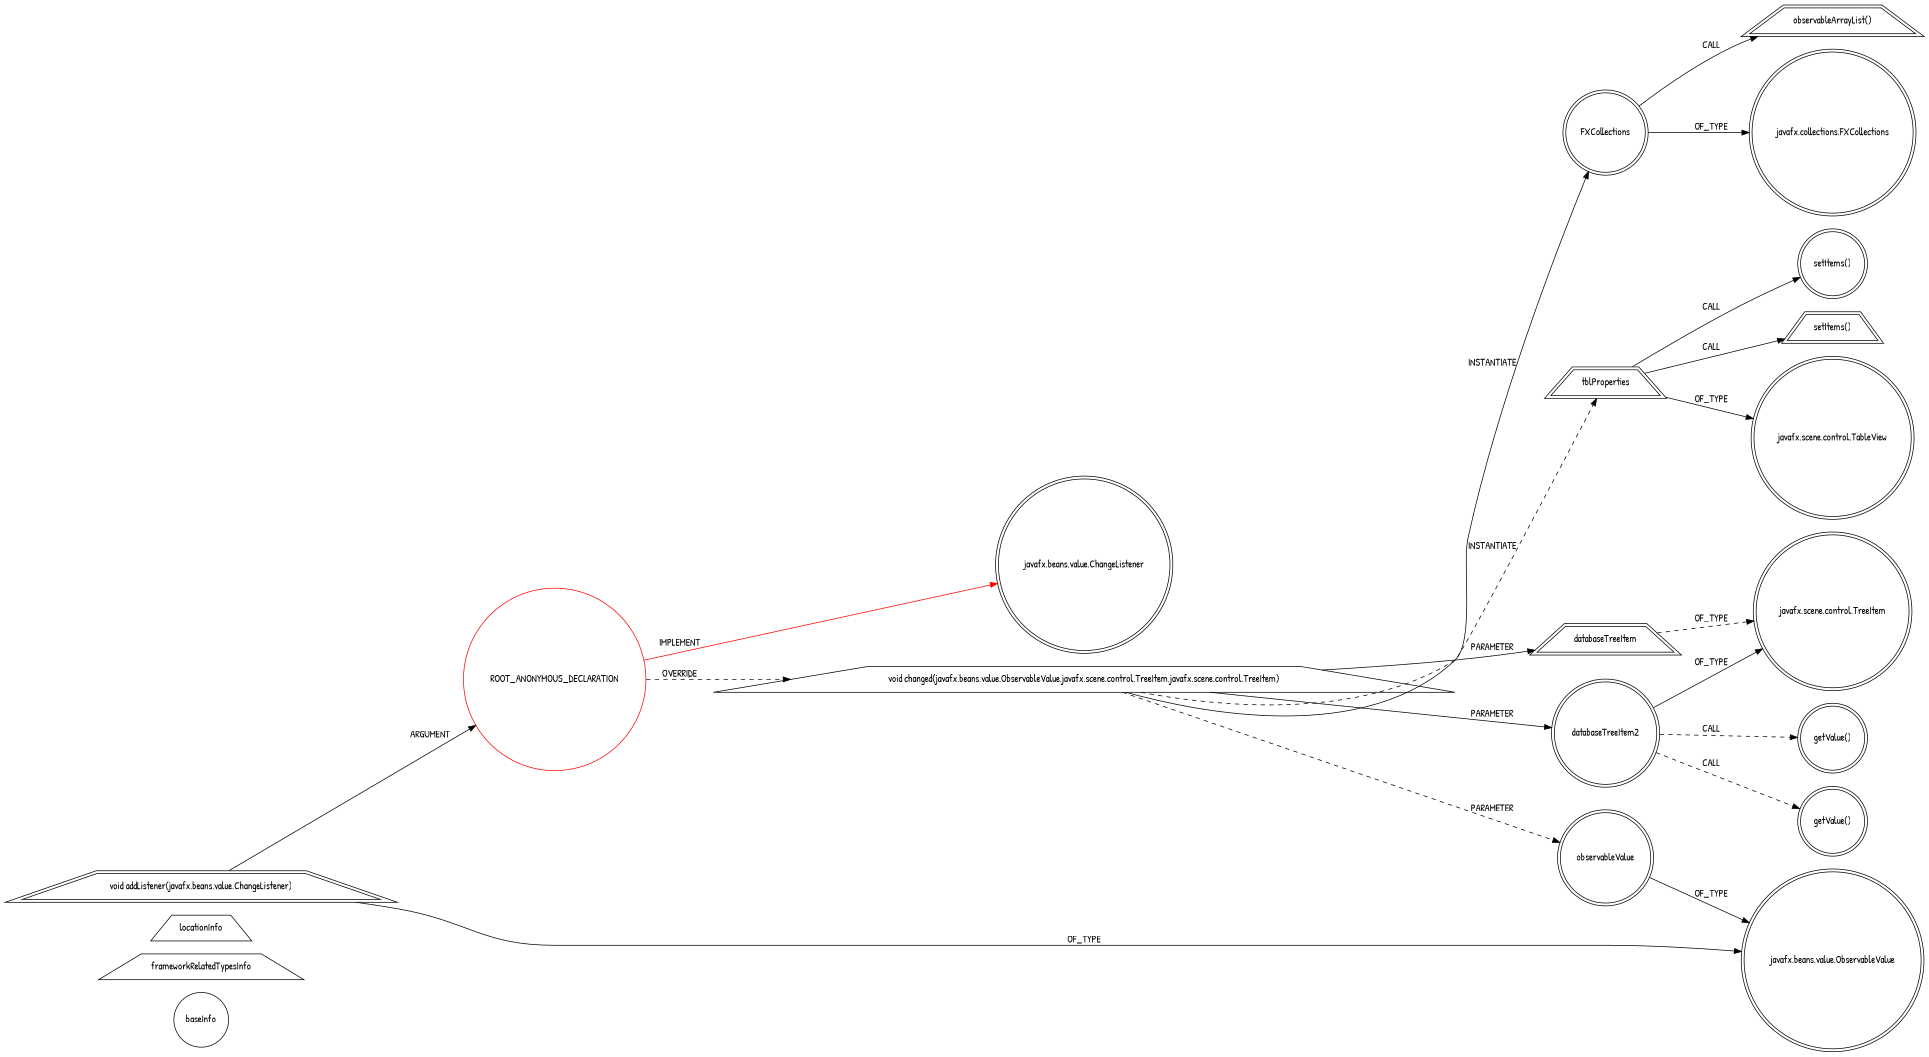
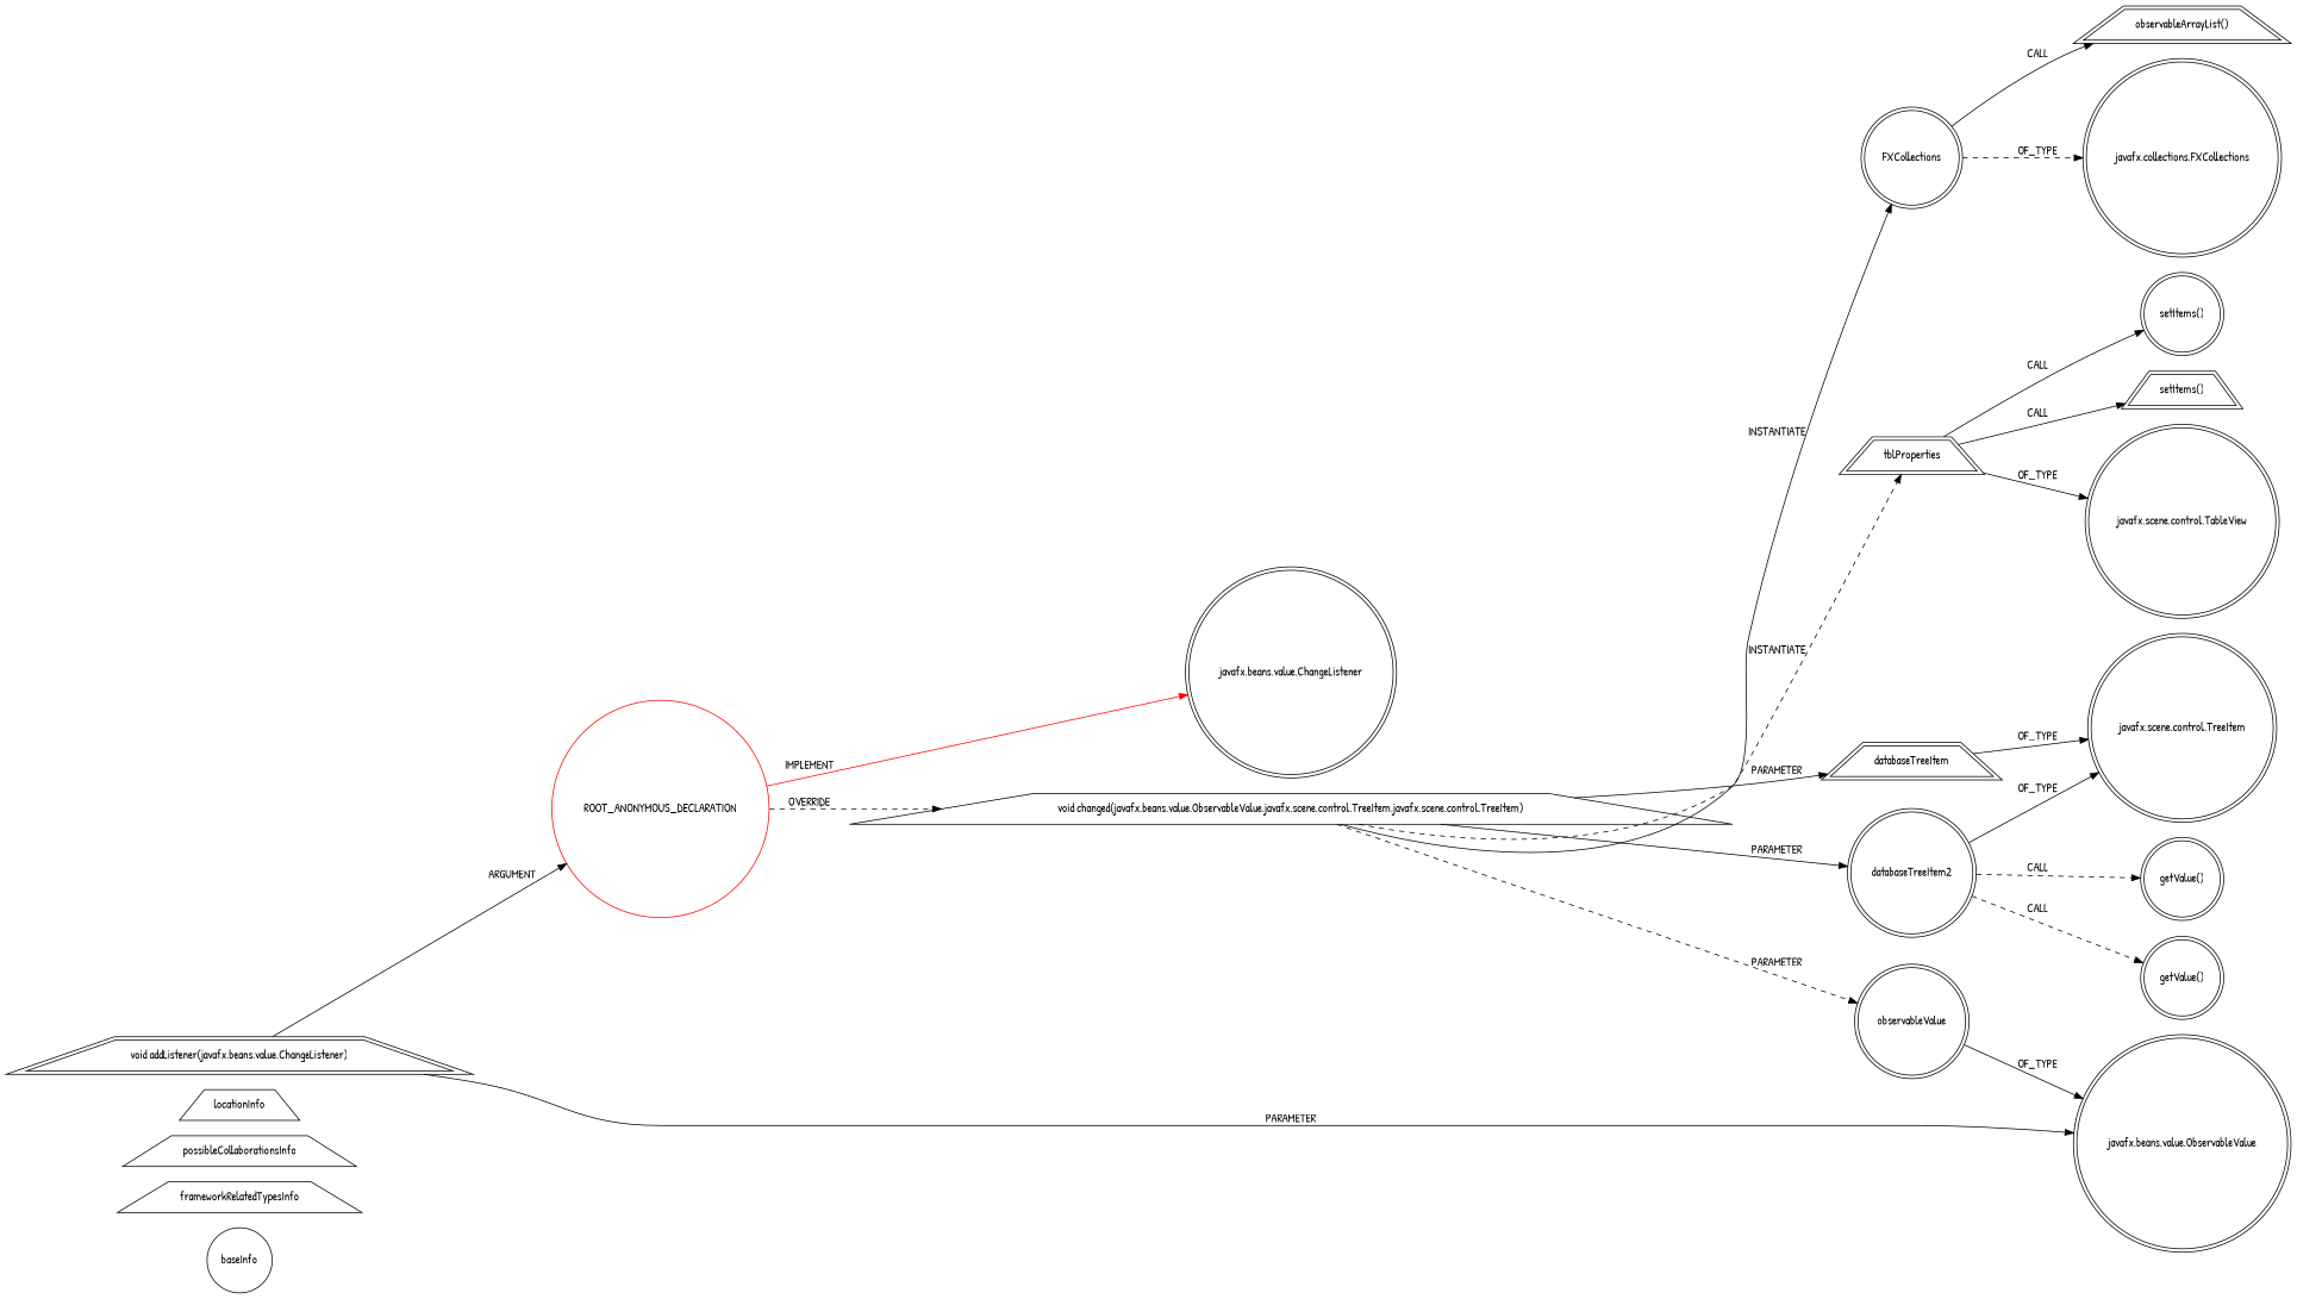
  digraph {
    fontname="Patrick Hand"
    rankdir=LR
    node [fontname="Patrick Hand" shape=circle isFrameworkType=true vertexType=INSIDE_CALL peripheries=2]
    edge [fontname="Patrick Hand" style=solid]
    baseInfo [category=extension_graph graphId=1067 isAnonymous=true possibleRelation=false isFrameworkType="" vertexType="" peripheries=""]
    frameworkRelatedTypesInfo [0="javafx.beans.value.ChangeListener" shape=trapezium isFrameworkType="" vertexType="" peripheries=""]
+   possibleCollaborationsInfo [shape=trapezium isFrameworkType="" vertexType="" peripheries=""]
    locationInfo [contextSignature="void initialize()" filePath="/Orlando80-mongo_management_studio/mongo_management_studio-master/src/Presentation/Controllers/mainController.java" graphId=1067 projectName="Orlando80-mongo_management_studio" shape=trapezium isFrameworkType="" vertexType="" peripheries=""]
    n5 [color=red isFrameworkType=false label=ROOT_ANONYMOUS_DECLARATION vertexType=ROOT_ANONYMOUS_DECLARATION peripheries=""]
    n6 [label="javafx.beans.value.ChangeListener" vertexType=FRAMEWORK_INTERFACE_TYPE]
    n7 [isFrameworkType=false label="void changed(javafx.beans.value.ObservableValue,javafx.scene.control.TreeItem,javafx.scene.control.TreeItem)" shape=trapezium vertexType=OVERRIDING_METHOD_DECLARATION peripheries=""]
    n8 [label=observableValue vertexType=PARAMETER_DECLARATION]
    n9 [label=databaseTreeItem shape=trapezium vertexType=PARAMETER_DECLARATION]
    n10 [label=databaseTreeItem2 vertexType=PARAMETER_DECLARATION]
    n11 [label=FXCollections vertexType=VARIABLE_EXPRESION]
    n12 [label=tblProperties shape=trapezium vertexType=VARIABLE_EXPRESION]
    n13 [label="void addListener(javafx.beans.value.ChangeListener)" shape=trapezium vertexType=OUTSIDE_CALL]
    n14 [label="javafx.beans.value.ObservableValue" vertexType=FRAMEWORK_INTERFACE_TYPE]
    n15 [label="javafx.scene.control.TreeItem" vertexType=FRAMEWORK_CLASS_TYPE]
    n16 [label="getValue()"]
    n17 [label="getValue()"]
    n18 [label="javafx.collections.FXCollections" vertexType=FRAMEWORK_CLASS_TYPE]
    n19 [label="observableArrayList()" shape=trapezium]
    n20 [label="javafx.scene.control.TableView" vertexType=FRAMEWORK_CLASS_TYPE]
    n21 [label="setItems()"]
    n22 [label="setItems()" shape=trapezium]
    n5 -> n6 [color=red label=IMPLEMENT]
    n5 -> n7 [label=OVERRIDE style=dashed]
    n7 -> n8 [label=PARAMETER style=dashed]
    n7 -> n9 [label=PARAMETER]
    n7 -> n10 [label=PARAMETER]
    n7 -> n11 [label=INSTANTIATE]
    n7 -> n12 [label=INSTANTIATE style=dashed]
    n8 -> n14 [label=OF_TYPE]
-   n9 -> n15 [label=OF_TYPE style=dashed]
+   n9 -> n15 [label=OF_TYPE]
    n10 -> n15 [label=OF_TYPE]
    n10 -> n16 [label=CALL style=dashed]
    n10 -> n17 [label=CALL style=dashed]
-   n11 -> n18 [label=OF_TYPE]
+   n11 -> n18 [label=OF_TYPE style=dashed]
    n11 -> n19 [label=CALL]
    n12 -> n20 [label=OF_TYPE]
    n12 -> n21 [label=CALL]
    n12 -> n22 [label=CALL]
    n13 -> n5 [label=ARGUMENT]
-   n13 -> n14 [label=OF_TYPE]
+   n13 -> n14 [label=PARAMETER]
  }
